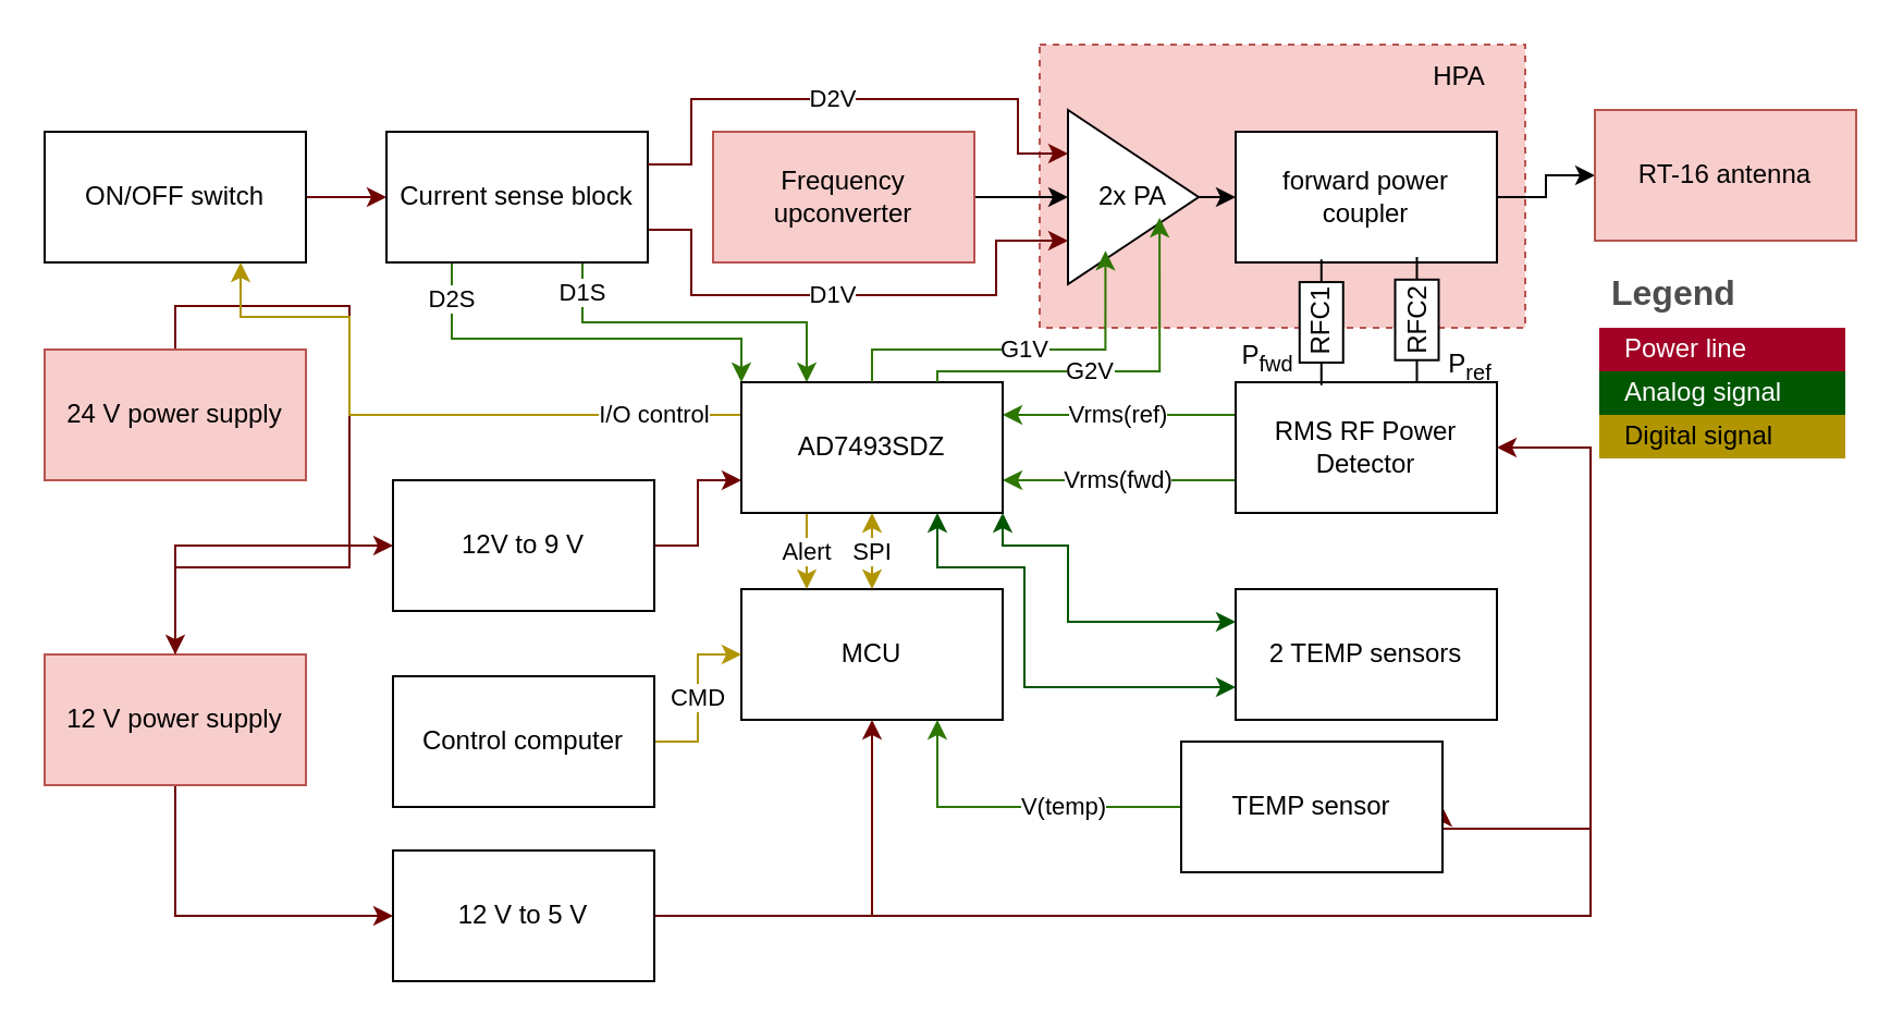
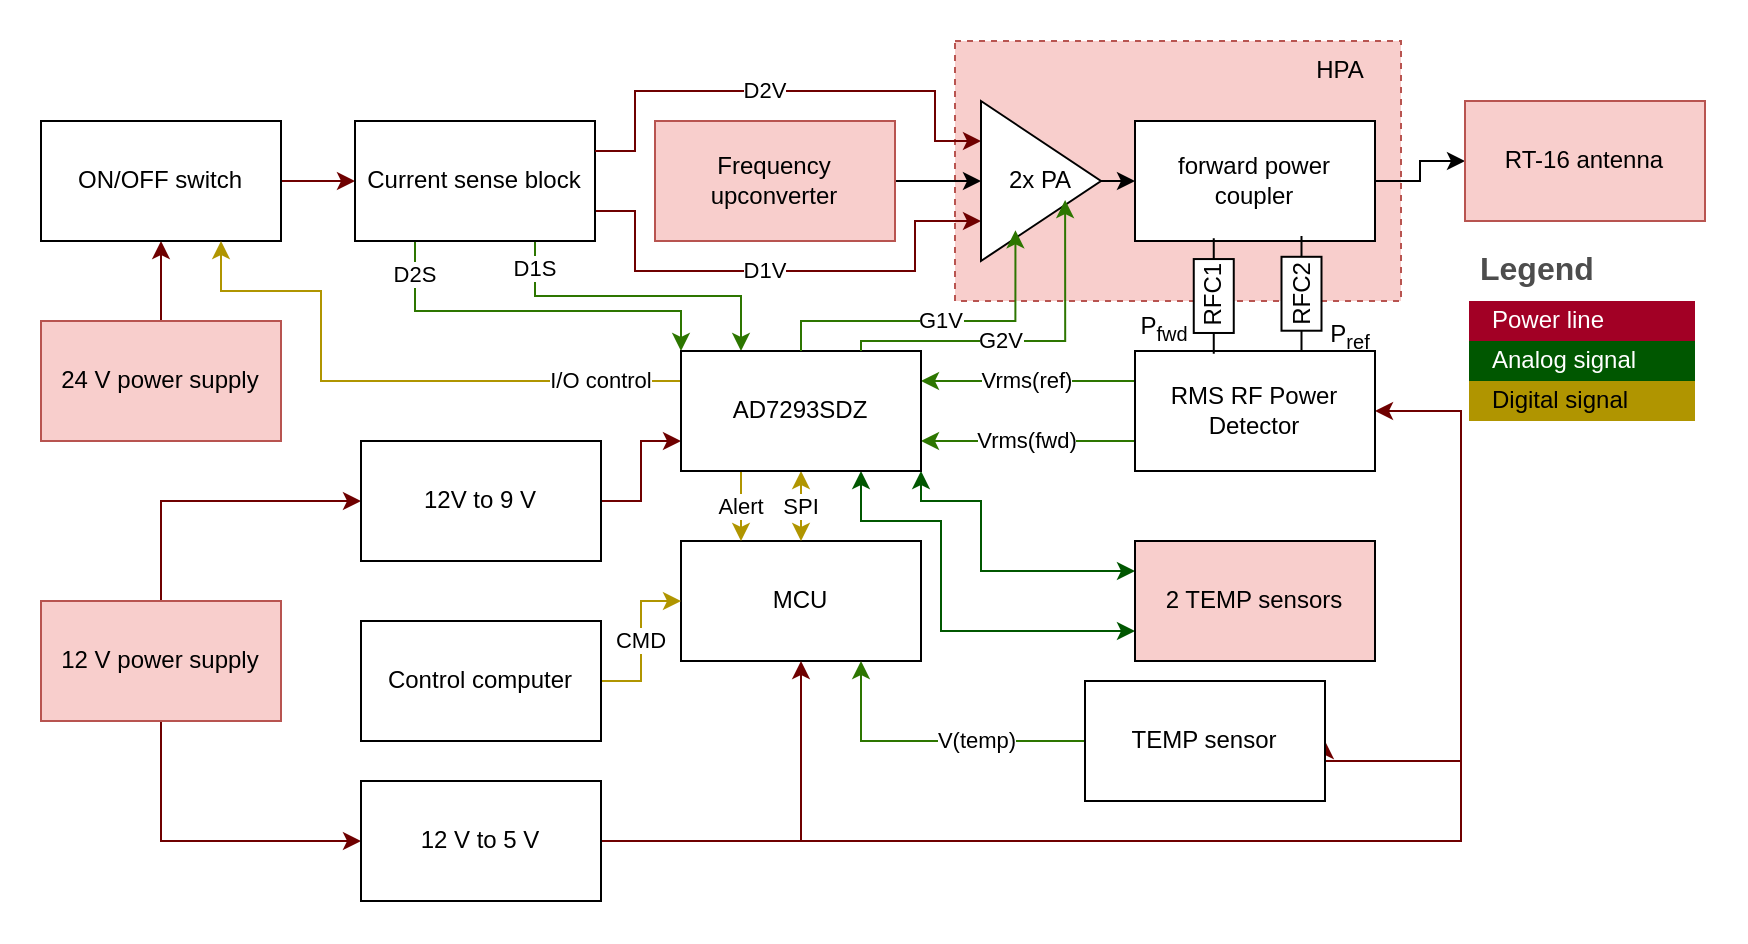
  <mxCell id="0" />
  <mxCell id="1" parent="0" />
  <mxCell id="2" style="edgeStyle=orthogonalEdgeStyle;rounded=0;orthogonalLoop=1;jettySize=auto;html=1;exitX=0.5;exitY=0;exitDx=0;exitDy=0;entryX=0;entryY=0.5;entryDx=0;entryDy=0;fillColor=#a20025;strokeColor=#6F0000;" parent="1" source="4" target="13" edge="1"><mxGeometry relative="1" as="geometry" /></mxCell>
  <mxCell id="3" style="edgeStyle=orthogonalEdgeStyle;rounded=0;orthogonalLoop=1;jettySize=auto;html=1;exitX=0.5;exitY=1;exitDx=0;exitDy=0;entryX=0;entryY=0.5;entryDx=0;entryDy=0;fillColor=#a20025;strokeColor=#6F0000;" parent="1" source="4" target="11" edge="1"><mxGeometry relative="1" as="geometry" /></mxCell>
  <mxCell id="4" value="12 V power supply" style="rounded=0;whiteSpace=wrap;html=1;fillColor=#f8cecc;strokeColor=#b85450;" parent="1" vertex="1"><mxGeometry y="300" width="120" height="60" as="geometry" x="20" /></mxCell>
- <mxCell id="5" style="edgeStyle=orthogonalEdgeStyle;rounded=0;orthogonalLoop=1;jettySize=auto;html=1;exitX=0.5;exitY=0;exitDx=0;exitDy=0;fillColor=#a20025;strokeColor=#6F0000;" parent="1" source="6" target="4" edge="1"><mxGeometry relative="1" as="geometry" /></mxCell>
+ <mxCell id="5" style="edgeStyle=orthogonalEdgeStyle;rounded=0;orthogonalLoop=1;jettySize=auto;html=1;exitX=0.5;exitY=0;exitDx=0;exitDy=0;entryX=0.5;entryY=1;entryDx=0;entryDy=0;fillColor=#a20025;strokeColor=#6F0000;" parent="1" source="6" target="18" edge="1"><mxGeometry relative="1" as="geometry" /></mxCell>
  <mxCell id="6" value="24 V power supply" style="rounded=0;whiteSpace=wrap;html=1;fillColor=#f8cecc;strokeColor=#b85450;" parent="1" vertex="1"><mxGeometry y="160" width="120" height="60" as="geometry" x="20" /></mxCell>
  <mxCell id="7" value="MCU" style="rounded=0;whiteSpace=wrap;html=1;" parent="1" vertex="1"><mxGeometry x="340" y="270" width="120" height="60" as="geometry" /></mxCell>
  <mxCell id="8" style="edgeStyle=orthogonalEdgeStyle;rounded=0;orthogonalLoop=1;jettySize=auto;html=1;exitX=1;exitY=0.5;exitDx=0;exitDy=0;entryX=0.5;entryY=1;entryDx=0;entryDy=0;fillColor=#a20025;strokeColor=#6F0000;" parent="1" source="11" target="7" edge="1"><mxGeometry relative="1" as="geometry" /></mxCell>
  <mxCell id="9" style="edgeStyle=orthogonalEdgeStyle;rounded=0;orthogonalLoop=1;jettySize=auto;html=1;exitX=1;exitY=0.5;exitDx=0;exitDy=0;entryX=1;entryY=0.5;entryDx=0;entryDy=0;fillColor=#a20025;strokeColor=#6F0000;" parent="1" source="11" target="15" edge="1"><mxGeometry relative="1" as="geometry"><Array as="points"><mxPoint x="730" y="420" /><mxPoint x="730" y="380" /></Array></mxGeometry></mxCell>
  <mxCell id="10" style="edgeStyle=orthogonalEdgeStyle;rounded=0;orthogonalLoop=1;jettySize=auto;html=1;exitX=1;exitY=0.5;exitDx=0;exitDy=0;entryX=1;entryY=0.5;entryDx=0;entryDy=0;fillColor=#a20025;strokeColor=#6F0000;" parent="1" source="11" target="33" edge="1"><mxGeometry relative="1" as="geometry"><Array as="points"><mxPoint x="730" y="420" /><mxPoint x="730" y="205" /></Array></mxGeometry></mxCell>
  <mxCell id="11" value="12 V to 5 V" style="rounded=0;whiteSpace=wrap;html=1;" parent="1" vertex="1"><mxGeometry x="180" y="390" width="120" height="60" as="geometry" /></mxCell>
  <mxCell id="12" style="edgeStyle=orthogonalEdgeStyle;rounded=0;orthogonalLoop=1;jettySize=auto;html=1;exitX=1;exitY=0.5;exitDx=0;exitDy=0;entryX=0;entryY=0.75;entryDx=0;entryDy=0;fillColor=#a20025;strokeColor=#6F0000;" parent="1" source="13" target="40" edge="1"><mxGeometry relative="1" as="geometry" /></mxCell>
  <mxCell id="13" value="12V to 9 V" style="rounded=0;whiteSpace=wrap;html=1;" parent="1" vertex="1"><mxGeometry x="180" y="220" width="120" height="60" as="geometry" /></mxCell>
  <mxCell id="14" value="V(temp)" style="edgeStyle=orthogonalEdgeStyle;rounded=0;orthogonalLoop=1;jettySize=auto;html=1;exitX=0;exitY=0.5;exitDx=0;exitDy=0;entryX=0.75;entryY=1;entryDx=0;entryDy=0;fillColor=#60a917;strokeColor=#2D7600;" parent="1" source="15" target="7" edge="1"><mxGeometry x="-0.283" relative="1" as="geometry"><mxPoint as="offset" /></mxGeometry></mxCell>
  <mxCell id="15" value="TEMP sensor" style="rounded=0;whiteSpace=wrap;html=1;" parent="1" vertex="1"><mxGeometry x="542" y="340" width="120" height="60" as="geometry" /></mxCell>
  <mxCell id="16" value="" style="rounded=0;whiteSpace=wrap;html=1;dashed=1;fillColor=#f8cecc;strokeColor=#b85450;" parent="1" vertex="1"><mxGeometry x="477" width="223" height="130" as="geometry" y="20" /></mxCell>
  <mxCell id="17" style="edgeStyle=orthogonalEdgeStyle;rounded=0;orthogonalLoop=1;jettySize=auto;html=1;exitX=1;exitY=0.5;exitDx=0;exitDy=0;entryX=0;entryY=0.5;entryDx=0;entryDy=0;fillColor=#a20025;strokeColor=#6F0000;" parent="1" source="18" target="22" edge="1"><mxGeometry relative="1" as="geometry" /></mxCell>
  <mxCell id="18" value="ON/OFF switch" style="rounded=0;whiteSpace=wrap;html=1;" parent="1" vertex="1"><mxGeometry y="60" width="120" height="60" as="geometry" x="20" /></mxCell>
  <mxCell id="19" value="D1V" style="edgeStyle=orthogonalEdgeStyle;rounded=0;orthogonalLoop=1;jettySize=auto;html=1;exitX=1;exitY=0.75;exitDx=0;exitDy=0;entryX=0;entryY=0.75;entryDx=0;entryDy=0;fillColor=#a20025;strokeColor=#6F0000;" parent="1" source="22" target="25" edge="1"><mxGeometry x="-0.073" relative="1" as="geometry"><mxPoint x="741" y="5" as="targetPoint" /><Array as="points"><mxPoint x="317" y="105" /><mxPoint x="317" y="135" /><mxPoint x="457" y="135" /><mxPoint x="457" y="110" /></Array><mxPoint as="offset" /></mxGeometry></mxCell>
  <mxCell id="20" value="D1S" style="edgeStyle=orthogonalEdgeStyle;rounded=0;orthogonalLoop=1;jettySize=auto;html=1;exitX=0.75;exitY=1;exitDx=0;exitDy=0;entryX=0.25;entryY=0;entryDx=0;entryDy=0;fillColor=#60a917;strokeColor=#2D7600;" parent="1" source="22" target="40" edge="1"><mxGeometry x="-0.817" relative="1" as="geometry"><mxPoint as="offset" /></mxGeometry></mxCell>
  <mxCell id="21" value="D2S" style="edgeStyle=orthogonalEdgeStyle;rounded=0;orthogonalLoop=1;jettySize=auto;html=1;exitX=0.25;exitY=1;exitDx=0;exitDy=0;entryX=0;entryY=0;entryDx=0;entryDy=0;fillColor=#60a917;strokeColor=#2D7600;" parent="1" source="22" target="40" edge="1"><mxGeometry x="-0.817" relative="1" as="geometry"><Array as="points"><mxPoint x="207" y="155" /><mxPoint x="340" y="155" /></Array><mxPoint as="offset" /></mxGeometry></mxCell>
  <mxCell id="22" value="Current sense block" style="rounded=0;whiteSpace=wrap;html=1;" parent="1" vertex="1"><mxGeometry x="177" y="60" width="120" height="60" as="geometry" /></mxCell>
  <mxCell id="23" value="D2V" style="edgeStyle=orthogonalEdgeStyle;rounded=0;orthogonalLoop=1;jettySize=auto;html=1;exitX=1;exitY=0.25;exitDx=0;exitDy=0;entryX=0;entryY=0.25;entryDx=0;entryDy=0;fillColor=#a20025;strokeColor=#6F0000;" parent="1" source="22" target="25" edge="1"><mxGeometry x="-0.073" relative="1" as="geometry"><mxPoint x="801" y="5" as="targetPoint" /><Array as="points"><mxPoint x="317" y="75" /><mxPoint x="317" y="45" /><mxPoint x="467" y="45" /><mxPoint x="467" y="70" /></Array><mxPoint x="767" y="-15" as="sourcePoint" /><mxPoint as="offset" /></mxGeometry></mxCell>
  <mxCell id="24" style="edgeStyle=orthogonalEdgeStyle;rounded=0;orthogonalLoop=1;jettySize=auto;html=1;exitX=1;exitY=0.5;exitDx=0;exitDy=0;entryX=0;entryY=0.5;entryDx=0;entryDy=0;" parent="1" source="25" target="27" edge="1"><mxGeometry relative="1" as="geometry" /></mxCell>
  <mxCell id="25" value="2x PA" style="triangle;whiteSpace=wrap;html=1;" parent="1" vertex="1"><mxGeometry x="490" y="50" width="60" height="80" as="geometry" /></mxCell>
  <mxCell id="26" style="edgeStyle=orthogonalEdgeStyle;rounded=0;orthogonalLoop=1;jettySize=auto;html=1;exitX=1;exitY=0.5;exitDx=0;exitDy=0;entryX=0;entryY=0.5;entryDx=0;entryDy=0;" parent="1" source="27" target="30" edge="1"><mxGeometry relative="1" as="geometry"><mxPoint x="721" y="90" as="targetPoint" /></mxGeometry></mxCell>
  <mxCell id="27" value="forward power coupler" style="rounded=0;whiteSpace=wrap;html=1;" parent="1" vertex="1"><mxGeometry x="567" y="60" width="120" height="60" as="geometry" /></mxCell>
  <mxCell id="28" style="edgeStyle=orthogonalEdgeStyle;rounded=0;orthogonalLoop=1;jettySize=auto;html=1;exitX=1;exitY=0.5;exitDx=0;exitDy=0;entryX=0;entryY=0.5;entryDx=0;entryDy=0;" parent="1" source="34" target="25" edge="1"><mxGeometry relative="1" as="geometry"><mxPoint x="481" y="90" as="sourcePoint" /></mxGeometry></mxCell>
  <mxCell id="29" value="HPA" style="text;html=1;align=center;verticalAlign=middle;whiteSpace=wrap;rounded=0;" parent="1" vertex="1"><mxGeometry x="640" width="60" height="30" as="geometry" y="20" /></mxCell>
  <mxCell id="30" value="RT-16 antenna" style="rounded=0;whiteSpace=wrap;html=1;fillColor=#f8cecc;strokeColor=#b85450;" parent="1" vertex="1"><mxGeometry x="732" y="50" width="120" height="60" as="geometry" /></mxCell>
  <mxCell id="31" value="Vrms(fwd)" style="edgeStyle=orthogonalEdgeStyle;rounded=0;orthogonalLoop=1;jettySize=auto;html=1;exitX=0;exitY=0.75;exitDx=0;exitDy=0;entryX=1;entryY=0.75;entryDx=0;entryDy=0;fillColor=#60a917;strokeColor=#2D7600;" parent="1" source="33" target="40" edge="1"><mxGeometry relative="1" as="geometry"><Array as="points" /></mxGeometry></mxCell>
  <mxCell id="32" value="Vrms(ref)" style="edgeStyle=orthogonalEdgeStyle;rounded=0;orthogonalLoop=1;jettySize=auto;html=1;exitX=0;exitY=0.25;exitDx=0;exitDy=0;entryX=1;entryY=0.25;entryDx=0;entryDy=0;fillColor=#60a917;strokeColor=#2D7600;" parent="1" source="33" target="40" edge="1"><mxGeometry relative="1" as="geometry"><Array as="points" /></mxGeometry></mxCell>
  <mxCell id="33" value="RMS RF Power Detector" style="rounded=0;whiteSpace=wrap;html=1;" parent="1" vertex="1"><mxGeometry x="567" y="175" width="120" height="60" as="geometry" /></mxCell>
  <mxCell id="34" value="Frequency upconverter" style="rounded=0;whiteSpace=wrap;html=1;fillColor=#f8cecc;strokeColor=#b85450;" parent="1" vertex="1"><mxGeometry x="327" y="60" width="120" height="60" as="geometry" /></mxCell>
  <mxCell id="35" value="Alert" style="edgeStyle=orthogonalEdgeStyle;rounded=0;orthogonalLoop=1;jettySize=auto;html=1;exitX=0.25;exitY=1;exitDx=0;exitDy=0;entryX=0.25;entryY=0;entryDx=0;entryDy=0;fillColor=#e3c800;strokeColor=#B09500;" parent="1" source="40" target="7" edge="1"><mxGeometry relative="1" as="geometry" /></mxCell>
  <mxCell id="36" value="SPI" style="edgeStyle=orthogonalEdgeStyle;rounded=0;orthogonalLoop=1;jettySize=auto;html=1;exitX=0.5;exitY=1;exitDx=0;exitDy=0;entryX=0.5;entryY=0;entryDx=0;entryDy=0;fillColor=#e3c800;strokeColor=#B09500;startArrow=classic;startFill=1;" parent="1" source="40" target="7" edge="1"><mxGeometry x="0.029" relative="1" as="geometry"><mxPoint as="offset" /></mxGeometry></mxCell>
  <mxCell id="37" value="I/O control" style="edgeStyle=orthogonalEdgeStyle;rounded=0;orthogonalLoop=1;jettySize=auto;html=1;exitX=0;exitY=0.25;exitDx=0;exitDy=0;entryX=0.75;entryY=1;entryDx=0;entryDy=0;fillColor=#e3c800;strokeColor=#B09500;" parent="1" source="40" target="18" edge="1"><mxGeometry x="-0.733" relative="1" as="geometry"><Array as="points"><mxPoint x="160" y="190" /><mxPoint x="160" y="145" /><mxPoint x="110" y="145" /></Array><mxPoint as="offset" /></mxGeometry></mxCell>
  <mxCell id="38" style="edgeStyle=orthogonalEdgeStyle;rounded=0;orthogonalLoop=1;jettySize=auto;html=1;exitX=0.75;exitY=1;exitDx=0;exitDy=0;entryX=0;entryY=0.75;entryDx=0;entryDy=0;startArrow=classic;startFill=1;fillColor=#008a00;strokeColor=#005700;" parent="1" source="40" target="52" edge="1"><mxGeometry relative="1" as="geometry"><Array as="points"><mxPoint x="430" y="260" /><mxPoint x="470" y="260" /><mxPoint x="470" y="315" /></Array></mxGeometry></mxCell>
  <mxCell id="39" style="edgeStyle=orthogonalEdgeStyle;rounded=0;orthogonalLoop=1;jettySize=auto;html=1;exitX=1;exitY=1;exitDx=0;exitDy=0;entryX=0;entryY=0.25;entryDx=0;entryDy=0;startArrow=classic;startFill=1;fillColor=#008a00;strokeColor=#005700;" parent="1" source="40" target="52" edge="1"><mxGeometry relative="1" as="geometry"><Array as="points"><mxPoint x="460" y="250" /><mxPoint x="490" y="250" /><mxPoint x="490" y="285" /></Array></mxGeometry></mxCell>
- <mxCell id="40" value="AD7493SDZ" style="rounded=0;whiteSpace=wrap;html=1;" parent="1" vertex="1"><mxGeometry x="340" y="175" width="120" height="60" as="geometry" /></mxCell>
+ <mxCell id="40" value="AD7293SDZ" style="rounded=0;whiteSpace=wrap;html=1;" parent="1" vertex="1"><mxGeometry x="340" y="175" width="120" height="60" as="geometry" /></mxCell>
  <mxCell id="41" value="CMD" style="edgeStyle=orthogonalEdgeStyle;rounded=0;orthogonalLoop=1;jettySize=auto;html=1;exitX=1;exitY=0.5;exitDx=0;exitDy=0;entryX=0;entryY=0.5;entryDx=0;entryDy=0;fillColor=#e3c800;strokeColor=#B09500;" parent="1" source="42" target="7" edge="1"><mxGeometry relative="1" as="geometry" /></mxCell>
  <mxCell id="42" value="Control computer" style="rounded=0;whiteSpace=wrap;html=1;" parent="1" vertex="1"><mxGeometry x="180" y="310" width="120" height="60" as="geometry" /></mxCell>
  <mxCell id="43" value="G1V" style="edgeStyle=orthogonalEdgeStyle;rounded=0;orthogonalLoop=1;jettySize=auto;html=1;exitX=0.5;exitY=0;exitDx=0;exitDy=0;entryX=0.287;entryY=0.808;entryDx=0;entryDy=0;entryPerimeter=0;fillColor=#60a917;strokeColor=#2D7600;" parent="1" source="40" target="25" edge="1"><mxGeometry x="0.015" relative="1" as="geometry"><mxPoint as="offset" /><Array as="points"><mxPoint x="400" y="160" /><mxPoint x="507" y="160" /></Array></mxGeometry></mxCell>
  <mxCell id="44" value="G2V" style="edgeStyle=orthogonalEdgeStyle;rounded=0;orthogonalLoop=1;jettySize=auto;html=1;exitX=0.75;exitY=0;exitDx=0;exitDy=0;entryX=0.701;entryY=0.619;entryDx=0;entryDy=0;entryPerimeter=0;fillColor=#60a917;strokeColor=#2D7600;" parent="1" source="40" target="25" edge="1"><mxGeometry x="-0.155" relative="1" as="geometry"><mxPoint as="offset" /><Array as="points"><mxPoint x="430" y="170" /><mxPoint x="532" y="170" /></Array></mxGeometry></mxCell>
  <mxCell id="45" value="Legend" style="shape=table;startSize=30;container=1;collapsible=0;childLayout=tableLayout;fontSize=16;align=left;verticalAlign=top;fillColor=none;strokeColor=none;fontColor=#4D4D4D;fontStyle=1;spacingLeft=6;spacing=0;resizable=0;" parent="1" vertex="1"><mxGeometry x="734" y="120" width="113" height="90" as="geometry" /></mxCell>
  <mxCell id="46" value="" style="shape=tableRow;horizontal=0;startSize=0;swimlaneHead=0;swimlaneBody=0;strokeColor=inherit;top=0;left=0;bottom=0;right=0;collapsible=0;dropTarget=0;fillColor=none;points=[[0,0.5],[1,0.5]];portConstraint=eastwest;fontSize=12;" parent="45" vertex="1"><mxGeometry y="30" width="113" height="20" as="geometry" /></mxCell>
  <mxCell id="47" value="Power line" style="shape=partialRectangle;html=1;whiteSpace=wrap;connectable=0;strokeColor=#6F0000;overflow=hidden;fillColor=#a20025;top=0;left=0;bottom=0;right=0;pointerEvents=1;fontSize=12;align=left;fontColor=#ffffff;spacingLeft=10;spacingRight=4;" parent="46" vertex="1"><mxGeometry width="113" height="20" as="geometry"><mxRectangle width="113" height="20" as="alternateBounds" /></mxGeometry></mxCell>
  <mxCell id="48" value="" style="shape=tableRow;horizontal=0;startSize=0;swimlaneHead=0;swimlaneBody=0;strokeColor=inherit;top=0;left=0;bottom=0;right=0;collapsible=0;dropTarget=0;fillColor=none;points=[[0,0.5],[1,0.5]];portConstraint=eastwest;fontSize=12;" parent="45" vertex="1"><mxGeometry y="50" width="113" height="20" as="geometry" /></mxCell>
  <mxCell id="49" value="Analog signal" style="shape=partialRectangle;html=1;whiteSpace=wrap;connectable=0;strokeColor=#005700;overflow=hidden;fillColor=#005700;top=0;left=0;bottom=0;right=0;pointerEvents=1;fontSize=12;align=left;fontColor=#ffffff;spacingLeft=10;spacingRight=4;" parent="48" vertex="1"><mxGeometry width="113" height="20" as="geometry"><mxRectangle width="113" height="20" as="alternateBounds" /></mxGeometry></mxCell>
  <mxCell id="50" value="" style="shape=tableRow;horizontal=0;startSize=0;swimlaneHead=0;swimlaneBody=0;strokeColor=inherit;top=0;left=0;bottom=0;right=0;collapsible=0;dropTarget=0;fillColor=none;points=[[0,0.5],[1,0.5]];portConstraint=eastwest;fontSize=12;" parent="45" vertex="1"><mxGeometry y="70" width="113" height="20" as="geometry" /></mxCell>
  <mxCell id="51" value="Digital signal" style="shape=partialRectangle;html=1;whiteSpace=wrap;connectable=0;strokeColor=#B09500;overflow=hidden;fillColor=#B09500;top=0;left=0;bottom=0;right=0;pointerEvents=1;fontSize=12;align=left;fontColor=#000000;spacingLeft=10;spacingRight=4;" parent="50" vertex="1"><mxGeometry width="113" height="20" as="geometry"><mxRectangle width="113" height="20" as="alternateBounds" /></mxGeometry></mxCell>
- <mxCell id="52" value="2 TEMP sensors" style="rounded=0;whiteSpace=wrap;html=1;" parent="1" vertex="1"><mxGeometry x="567" y="270" width="120" height="60" as="geometry" /></mxCell>
+ <mxCell id="52" value="2 TEMP sensors" style="rounded=0;whiteSpace=wrap;html=1;fillColor=#f8cecc;" parent="1" vertex="1"><mxGeometry x="567" y="270" width="120" height="60" as="geometry" /></mxCell>
  <mxCell id="53" value="" style="pointerEvents=1;verticalLabelPosition=bottom;shadow=0;dashed=0;align=center;html=1;verticalAlign=top;shape=mxgraph.electrical.resistors.resistor_1;rotation=-90;" vertex="1" parent="1"><mxGeometry x="577.5" y="137.5" width="57.75" height="20" as="geometry" /></mxCell>
  <mxCell id="54" value="RFC1" style="text;strokeColor=none;align=center;fillColor=none;html=1;verticalAlign=middle;whiteSpace=wrap;rounded=0;rotation=-90;" vertex="1" parent="1"><mxGeometry x="590.88" y="132.5" width="30.5" height="30" as="geometry" /></mxCell>
  <mxCell id="55" value="" style="pointerEvents=1;verticalLabelPosition=bottom;shadow=0;dashed=0;align=center;html=1;verticalAlign=top;shape=mxgraph.electrical.resistors.resistor_1;rotation=-90;" vertex="1" parent="1"><mxGeometry x="621.38" y="136.38" width="57.75" height="20" as="geometry" /></mxCell>
  <mxCell id="56" value="RFC2" style="text;strokeColor=none;align=center;fillColor=none;html=1;verticalAlign=middle;whiteSpace=wrap;rounded=0;rotation=-90;" vertex="1" parent="1"><mxGeometry x="632.5" y="132.5" width="35.5" height="30" as="geometry" /></mxCell>
  <mxCell id="57" value="P&lt;sub&gt;fwd&lt;/sub&gt;" style="text;strokeColor=none;align=center;fillColor=none;html=1;verticalAlign=middle;whiteSpace=wrap;rounded=0;" vertex="1" parent="1"><mxGeometry x="567" y="156.38" width="30" height="15" as="geometry" /></mxCell>
  <mxCell id="58" value="P&lt;sub&gt;ref&lt;/sub&gt;" style="text;strokeColor=none;align=center;fillColor=none;html=1;verticalAlign=middle;whiteSpace=wrap;rounded=0;" vertex="1" parent="1"><mxGeometry x="660" y="160" width="30" height="15" as="geometry" /></mxCell>
